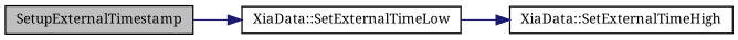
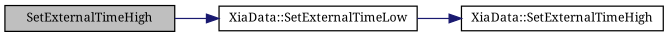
  digraph {
    fontname="Noto Serif"
    rankdir=LR
    node [color=black fillcolor=white fontname="Noto Serif" fontsize=10 shape=record style=filled]
    edge [color=midnightblue fontname="Noto Serif" fontsize=10 labelfontname=Helvetica labelfontsize=10 style=solid]
-   n1 [fillcolor=grey75 fontcolor=black height=0.2 label=SetupExternalTimestamp width=0.4]
+   n1 [fillcolor=grey75 fontcolor=black height=0.2 label=SetExternalTimeHigh width=0.4]
    n2 [height=0.2 label="XiaData::SetExternalTimeLow" width=0.4]
    n3 [height=0.2 label="XiaData::SetExternalTimeHigh" width=0.4]
    n1 -> n2
    n2 -> n3
  }
